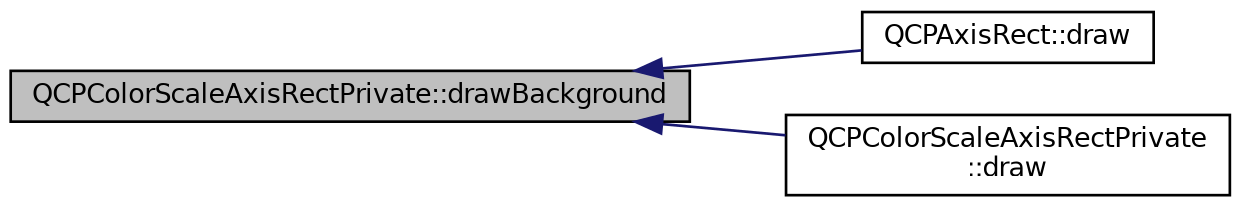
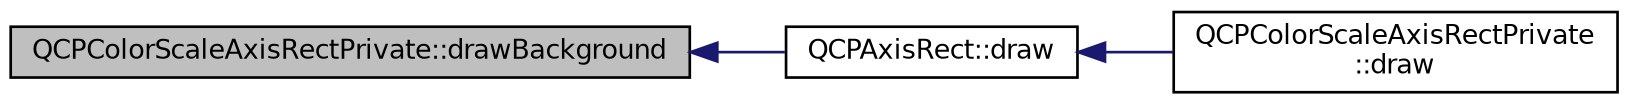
  digraph {
    rankdir=LR
    node [color=black fillcolor=white fontname=Helvetica fontsize=10 shape=record style=filled]
    edge [color=midnightblue dir=back fontname=Helvetica fontsize=10 labelfontname=Helvetica labelfontsize=10 style=solid]
    n1 [fillcolor=grey75 fontcolor=black height=0.2 label="QCPColorScaleAxisRectPrivate::drawBackground" width=0.4]
    n2 [height=0.2 label="QCPAxisRect::draw" width=0.4]
    n3 [height=0.2 label="QCPColorScaleAxisRectPrivate\l::draw" width=0.4]
    n1 -> n2
-   n1 -> n3
+   n2 -> n3
  }
